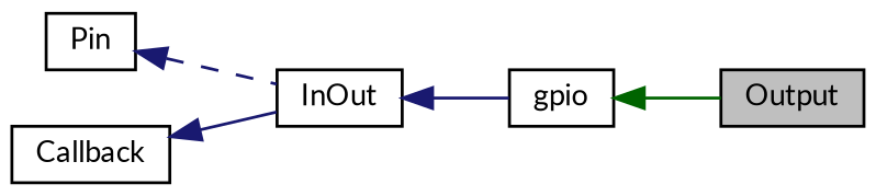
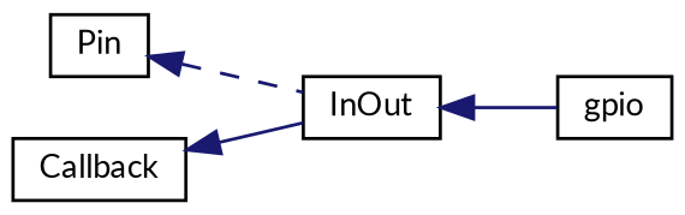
  digraph {
    fontname=Lato
    rankdir=LR
    node [color=black fillcolor=white fontname=Lato fontsize=10 shape=record style=filled]
    edge [color=midnightblue dir=back fontname=Lato fontsize=10 labelfontname=Helvetica labelfontsize=10 style=solid]
-   n1 [fillcolor=grey75 fontcolor=black height=0.2 label=Output width=0.4]
    n2 [height=0.2 label=gpio width=0.4]
    n3 [height=0.2 label=InOut width=0.4]
    n4 [height=0.2 label=Pin width=0.4]
    n5 [height=0.2 label=Callback width=0.4]
-   n2 -> n1 [color=darkgreen]
    n3 -> n2
    n4 -> n3 [style=dashed]
    n5 -> n3
  }
